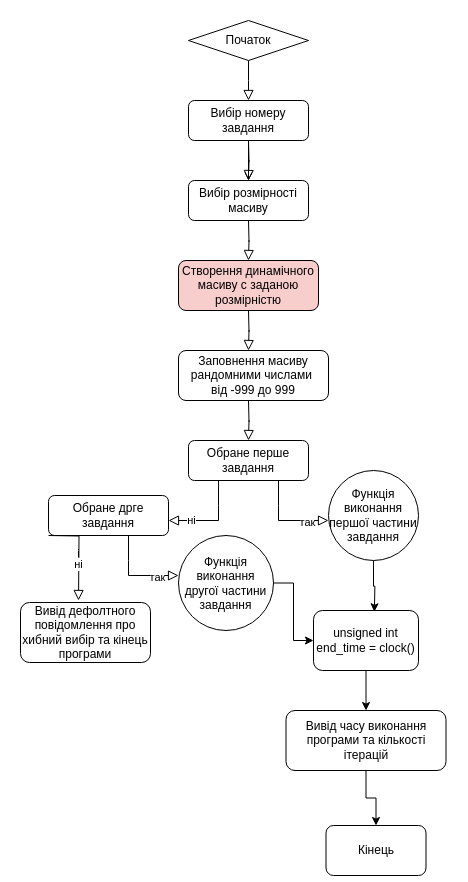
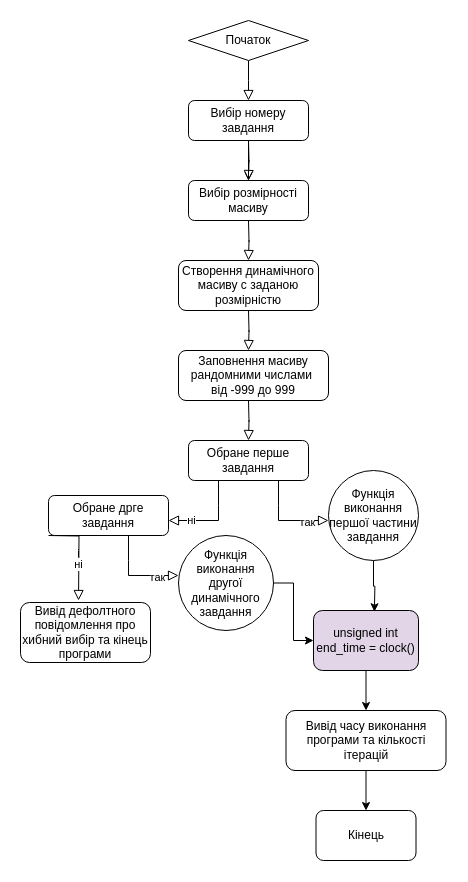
  <mxCell id="0" />
  <mxCell id="1" parent="0" />
  <mxCell id="2" value="" style="rounded=0;html=1;jettySize=auto;orthogonalLoop=1;fontSize=11;endArrow=block;endFill=0;endSize=8;strokeWidth=1;shadow=0;labelBackgroundColor=none;edgeStyle=orthogonalEdgeStyle;" parent="1" source="3" edge="1"><mxGeometry relative="1" as="geometry"><mxPoint x="248" y="100" as="targetPoint" /></mxGeometry></mxCell>
  <mxCell id="3" value="Початок" style="rhombus;whiteSpace=wrap;html=1;fontSize=12;glass=0;strokeWidth=1;shadow=0;" parent="1" vertex="1"><mxGeometry x="188" y="20" width="120" height="40" as="geometry" /></mxCell>
  <mxCell id="4" value="Yes" style="rounded=0;html=1;jettySize=auto;orthogonalLoop=1;fontSize=11;endArrow=block;endFill=0;endSize=8;strokeWidth=1;shadow=0;labelBackgroundColor=none;edgeStyle=orthogonalEdgeStyle;" parent="1" edge="1"><mxGeometry y="20" relative="1" as="geometry"><mxPoint as="offset" /><mxPoint x="181" y="190" as="sourcePoint" /></mxGeometry></mxCell>
  <mxCell id="5" value="No" style="edgeStyle=orthogonalEdgeStyle;rounded=0;html=1;jettySize=auto;orthogonalLoop=1;fontSize=11;endArrow=block;endFill=0;endSize=8;strokeWidth=1;shadow=0;labelBackgroundColor=none;" parent="1" edge="1"><mxGeometry y="10" relative="1" as="geometry"><mxPoint as="offset" /><mxPoint x="231" y="150" as="sourcePoint" /></mxGeometry></mxCell>
  <mxCell id="6" value="No" style="rounded=0;html=1;jettySize=auto;orthogonalLoop=1;fontSize=11;endArrow=block;endFill=0;endSize=8;strokeWidth=1;shadow=0;labelBackgroundColor=none;edgeStyle=orthogonalEdgeStyle;" parent="1" edge="1"><mxGeometry x="0.333" y="20" relative="1" as="geometry"><mxPoint as="offset" /><mxPoint x="181" y="310" as="sourcePoint" /></mxGeometry></mxCell>
  <mxCell id="7" value="Yes" style="edgeStyle=orthogonalEdgeStyle;rounded=0;html=1;jettySize=auto;orthogonalLoop=1;fontSize=11;endArrow=block;endFill=0;endSize=8;strokeWidth=1;shadow=0;labelBackgroundColor=none;" parent="1" edge="1"><mxGeometry y="10" relative="1" as="geometry"><mxPoint as="offset" /><mxPoint x="281" y="270" as="targetPoint" /></mxGeometry></mxCell>
  <mxCell id="8" value="" style="edgeStyle=orthogonalEdgeStyle;rounded=0;orthogonalLoop=1;jettySize=auto;html=1;endArrow=open;" parent="1" source="9" target="11" edge="1"><mxGeometry relative="1" as="geometry" /></mxCell>
  <mxCell id="9" value="Вибір номеру завдання" style="rounded=1;whiteSpace=wrap;html=1;fontSize=12;glass=0;strokeWidth=1;shadow=0;" parent="1" vertex="1"><mxGeometry x="188" y="100" width="120" height="40" as="geometry" /></mxCell>
  <mxCell id="10" value="" style="rounded=0;html=1;jettySize=auto;orthogonalLoop=1;fontSize=11;endArrow=block;endFill=0;endSize=8;strokeWidth=1;shadow=0;labelBackgroundColor=none;edgeStyle=orthogonalEdgeStyle;" parent="1" edge="1"><mxGeometry relative="1" as="geometry"><mxPoint x="248" y="140" as="sourcePoint" /><mxPoint x="248" y="180" as="targetPoint" /></mxGeometry></mxCell>
  <mxCell id="11" value="Вибір розмірності масиву" style="rounded=1;whiteSpace=wrap;html=1;fontSize=12;glass=0;strokeWidth=1;shadow=0;" parent="1" vertex="1"><mxGeometry x="188" y="180" width="120" height="40" as="geometry" /></mxCell>
  <mxCell id="12" value="" style="rounded=0;html=1;jettySize=auto;orthogonalLoop=1;fontSize=11;endArrow=block;endFill=0;endSize=8;strokeWidth=1;shadow=0;labelBackgroundColor=none;edgeStyle=orthogonalEdgeStyle;" parent="1" edge="1"><mxGeometry relative="1" as="geometry"><mxPoint x="248" y="220" as="sourcePoint" /><mxPoint x="248" y="260" as="targetPoint" /></mxGeometry></mxCell>
- <mxCell id="13" value="Створення динамічного масиву с заданою розмірністю" style="rounded=1;whiteSpace=wrap;html=1;fontSize=12;glass=0;strokeWidth=1;shadow=0;fillColor=#f8cecc;" parent="1" vertex="1"><mxGeometry x="178" y="260" width="140" height="50" as="geometry" /></mxCell>
+ <mxCell id="13" value="Створення динамічного масиву с заданою розмірністю" style="rounded=1;whiteSpace=wrap;html=1;fontSize=12;glass=0;strokeWidth=1;shadow=0;" parent="1" vertex="1"><mxGeometry x="178" y="260" width="140" height="50" as="geometry" /></mxCell>
  <mxCell id="14" value="" style="rounded=0;html=1;jettySize=auto;orthogonalLoop=1;fontSize=11;endArrow=block;endFill=0;endSize=8;strokeWidth=1;shadow=0;labelBackgroundColor=none;edgeStyle=orthogonalEdgeStyle;" parent="1" edge="1"><mxGeometry relative="1" as="geometry"><mxPoint x="248" y="310" as="sourcePoint" /><mxPoint x="248" y="350" as="targetPoint" /></mxGeometry></mxCell>
  <mxCell id="15" value="Заповнення масиву рандомними числами&amp;nbsp;&lt;br&gt;від -999 до 999" style="rounded=1;whiteSpace=wrap;html=1;fontSize=12;glass=0;strokeWidth=1;shadow=0;" parent="1" vertex="1"><mxGeometry x="178" y="350" width="150" height="50" as="geometry" /></mxCell>
  <mxCell id="16" value="" style="rounded=0;html=1;jettySize=auto;orthogonalLoop=1;fontSize=11;endArrow=block;endFill=0;endSize=8;strokeWidth=1;shadow=0;labelBackgroundColor=none;edgeStyle=orthogonalEdgeStyle;" parent="1" edge="1"><mxGeometry relative="1" as="geometry"><mxPoint x="248" y="400" as="sourcePoint" /><mxPoint x="248" y="440" as="targetPoint" /></mxGeometry></mxCell>
  <mxCell id="17" value="Обране перше завдання" style="rounded=1;whiteSpace=wrap;html=1;fontSize=12;glass=0;strokeWidth=1;shadow=0;" parent="1" vertex="1"><mxGeometry x="188" y="440" width="120" height="40" as="geometry" /></mxCell>
  <mxCell id="18" value="" style="rounded=0;html=1;jettySize=auto;orthogonalLoop=1;fontSize=11;endArrow=block;endFill=0;endSize=8;strokeWidth=1;shadow=0;labelBackgroundColor=none;edgeStyle=orthogonalEdgeStyle;" parent="1" edge="1"><mxGeometry relative="1" as="geometry"><mxPoint x="218" y="480" as="sourcePoint" /><mxPoint x="168" y="520" as="targetPoint" /><Array as="points"><mxPoint x="218" y="505" /><mxPoint x="218" y="505" /></Array></mxGeometry></mxCell>
  <mxCell id="19" value="ні" style="edgeLabel;html=1;align=center;verticalAlign=middle;resizable=0;points=[];" parent="18" vertex="1" connectable="0"><mxGeometry x="0.503" y="-1" relative="1" as="geometry"><mxPoint as="offset" /></mxGeometry></mxCell>
  <mxCell id="20" value="" style="rounded=0;html=1;jettySize=auto;orthogonalLoop=1;fontSize=11;endArrow=block;endFill=0;endSize=8;strokeWidth=1;shadow=0;labelBackgroundColor=none;edgeStyle=orthogonalEdgeStyle;" parent="1" edge="1"><mxGeometry relative="1" as="geometry"><mxPoint x="278" y="480" as="sourcePoint" /><mxPoint x="328" y="520" as="targetPoint" /><Array as="points"><mxPoint x="278" y="505" /><mxPoint x="278" y="505" /></Array></mxGeometry></mxCell>
  <mxCell id="21" value="так" style="edgeLabel;html=1;align=center;verticalAlign=middle;resizable=0;points=[];" parent="20" vertex="1" connectable="0"><mxGeometry x="0.503" y="-1" relative="1" as="geometry"><mxPoint as="offset" /></mxGeometry></mxCell>
  <mxCell id="22" value="" style="edgeStyle=orthogonalEdgeStyle;rounded=0;orthogonalLoop=1;jettySize=auto;html=1;entryX=0.549;entryY=0.021;entryDx=0;entryDy=0;entryPerimeter=0;" parent="1" source="23" edge="1"><mxGeometry relative="1" as="geometry"><mxPoint x="373.88" y="611.26" as="targetPoint" /></mxGeometry></mxCell>
  <mxCell id="23" value="Функція виконання першої частини завдання" style="ellipse;whiteSpace=wrap;html=1;aspect=fixed;" parent="1" vertex="1"><mxGeometry x="328" y="470" width="90" height="90" as="geometry" /></mxCell>
  <mxCell id="24" value="Обране дрге завдання" style="rounded=1;whiteSpace=wrap;html=1;fontSize=12;glass=0;strokeWidth=1;shadow=0;" parent="1" vertex="1"><mxGeometry x="48" y="495" width="120" height="40" as="geometry" /></mxCell>
  <mxCell id="25" value="" style="rounded=0;html=1;jettySize=auto;orthogonalLoop=1;fontSize=11;endArrow=block;endFill=0;endSize=8;strokeWidth=1;shadow=0;labelBackgroundColor=none;edgeStyle=orthogonalEdgeStyle;" parent="1" edge="1"><mxGeometry relative="1" as="geometry"><mxPoint x="128" y="535" as="sourcePoint" /><mxPoint x="178" y="575" as="targetPoint" /><Array as="points"><mxPoint x="128" y="560" /><mxPoint x="128" y="560" /></Array></mxGeometry></mxCell>
  <mxCell id="26" value="так" style="edgeLabel;html=1;align=center;verticalAlign=middle;resizable=0;points=[];" parent="25" vertex="1" connectable="0"><mxGeometry x="0.503" y="-1" relative="1" as="geometry"><mxPoint as="offset" /></mxGeometry></mxCell>
  <mxCell id="27" value="" style="edgeStyle=orthogonalEdgeStyle;rounded=0;orthogonalLoop=1;jettySize=auto;html=1;" parent="1" source="28" target="33" edge="1"><mxGeometry relative="1" as="geometry" /></mxCell>
- <mxCell id="28" value="Функція виконання другої частини завдання" style="ellipse;whiteSpace=wrap;html=1;aspect=fixed;" parent="1" vertex="1"><mxGeometry x="178" y="535" width="95" height="95" as="geometry" /></mxCell>
+ <mxCell id="28" value="Функція виконання другої динамічного завдання" style="ellipse;whiteSpace=wrap;html=1;aspect=fixed;" parent="1" vertex="1"><mxGeometry x="178" y="535" width="95" height="95" as="geometry" /></mxCell>
  <mxCell id="29" value="і" style="rounded=0;html=1;jettySize=auto;orthogonalLoop=1;fontSize=11;endArrow=block;endFill=0;endSize=8;strokeWidth=1;shadow=0;labelBackgroundColor=none;edgeStyle=orthogonalEdgeStyle;" parent="1" edge="1"><mxGeometry relative="1" as="geometry"><mxPoint x="48" y="535" as="sourcePoint" /><mxPoint x="78.034" y="600" as="targetPoint" /></mxGeometry></mxCell>
  <mxCell id="30" value="ні" style="edgeLabel;html=1;align=center;verticalAlign=middle;resizable=0;points=[];" parent="29" vertex="1" connectable="0"><mxGeometry x="0.242" y="-1" relative="1" as="geometry"><mxPoint as="offset" /></mxGeometry></mxCell>
  <mxCell id="31" value="&lt;meta charset=&quot;utf-8&quot;&gt;&lt;span style=&quot;color: rgb(0, 0, 0); font-family: Helvetica; font-size: 12px; font-style: normal; font-variant-ligatures: normal; font-variant-caps: normal; font-weight: 400; letter-spacing: normal; orphans: 2; text-align: center; text-indent: 0px; text-transform: none; widows: 2; word-spacing: 0px; -webkit-text-stroke-width: 0px; background-color: rgb(251, 251, 251); text-decoration-thickness: initial; text-decoration-style: initial; text-decoration-color: initial; float: none; display: inline !important;&quot;&gt;Вивід дефолтного повідомлення про хибний вибір та кінець програми&lt;/span&gt;" style="rounded=1;whiteSpace=wrap;html=1;fontSize=12;glass=0;strokeWidth=1;shadow=0;" parent="1" vertex="1"><mxGeometry x="20" y="602" width="130" height="60" as="geometry" /></mxCell>
  <mxCell id="32" value="" style="edgeStyle=orthogonalEdgeStyle;rounded=0;orthogonalLoop=1;jettySize=auto;html=1;" parent="1" source="33" target="35" edge="1"><mxGeometry relative="1" as="geometry" /></mxCell>
- <mxCell id="33" value="unsigned int end_time = clock()" style="rounded=1;whiteSpace=wrap;html=1;" parent="1" vertex="1"><mxGeometry x="313" y="610" width="105" height="60" as="geometry" /></mxCell>
+ <mxCell id="33" value="unsigned int end_time = clock()" style="rounded=1;whiteSpace=wrap;html=1;fillColor=#e1d5e7;" parent="1" vertex="1"><mxGeometry x="313" y="610" width="105" height="60" as="geometry" /></mxCell>
  <mxCell id="34" value="" style="edgeStyle=orthogonalEdgeStyle;rounded=0;orthogonalLoop=1;jettySize=auto;html=1;" parent="1" source="35" target="36" edge="1"><mxGeometry relative="1" as="geometry" /></mxCell>
  <mxCell id="35" value="Вивід часу виконання програми та кількості ітерацій" style="rounded=1;whiteSpace=wrap;html=1;fontSize=12;glass=0;strokeWidth=1;shadow=0;" parent="1" vertex="1"><mxGeometry x="285.5" y="710" width="160" height="60" as="geometry" /></mxCell>
- <mxCell id="36" value="Кінець" style="rounded=1;whiteSpace=wrap;html=1;fontSize=12;glass=0;strokeWidth=1;shadow=0;" parent="1" vertex="1"><mxGeometry x="325.5" y="825" width="100" height="50" as="geometry" /></mxCell>
+ <mxCell id="36" value="Кінець" style="rounded=1;whiteSpace=wrap;html=1;fontSize=12;glass=0;strokeWidth=1;shadow=0;" parent="1" vertex="1"><mxGeometry x="315.5" y="810" width="100" height="50" as="geometry" /></mxCell>
